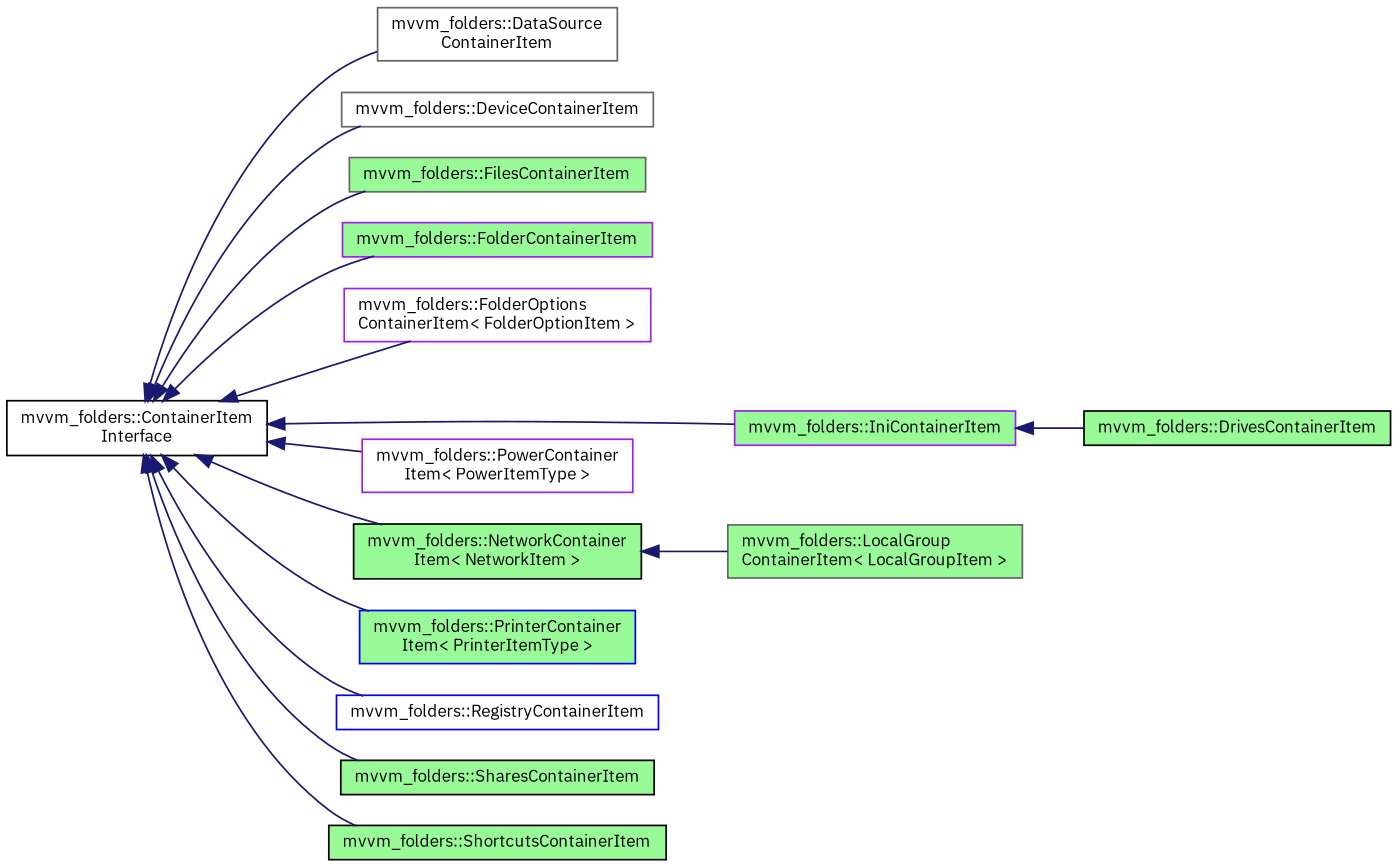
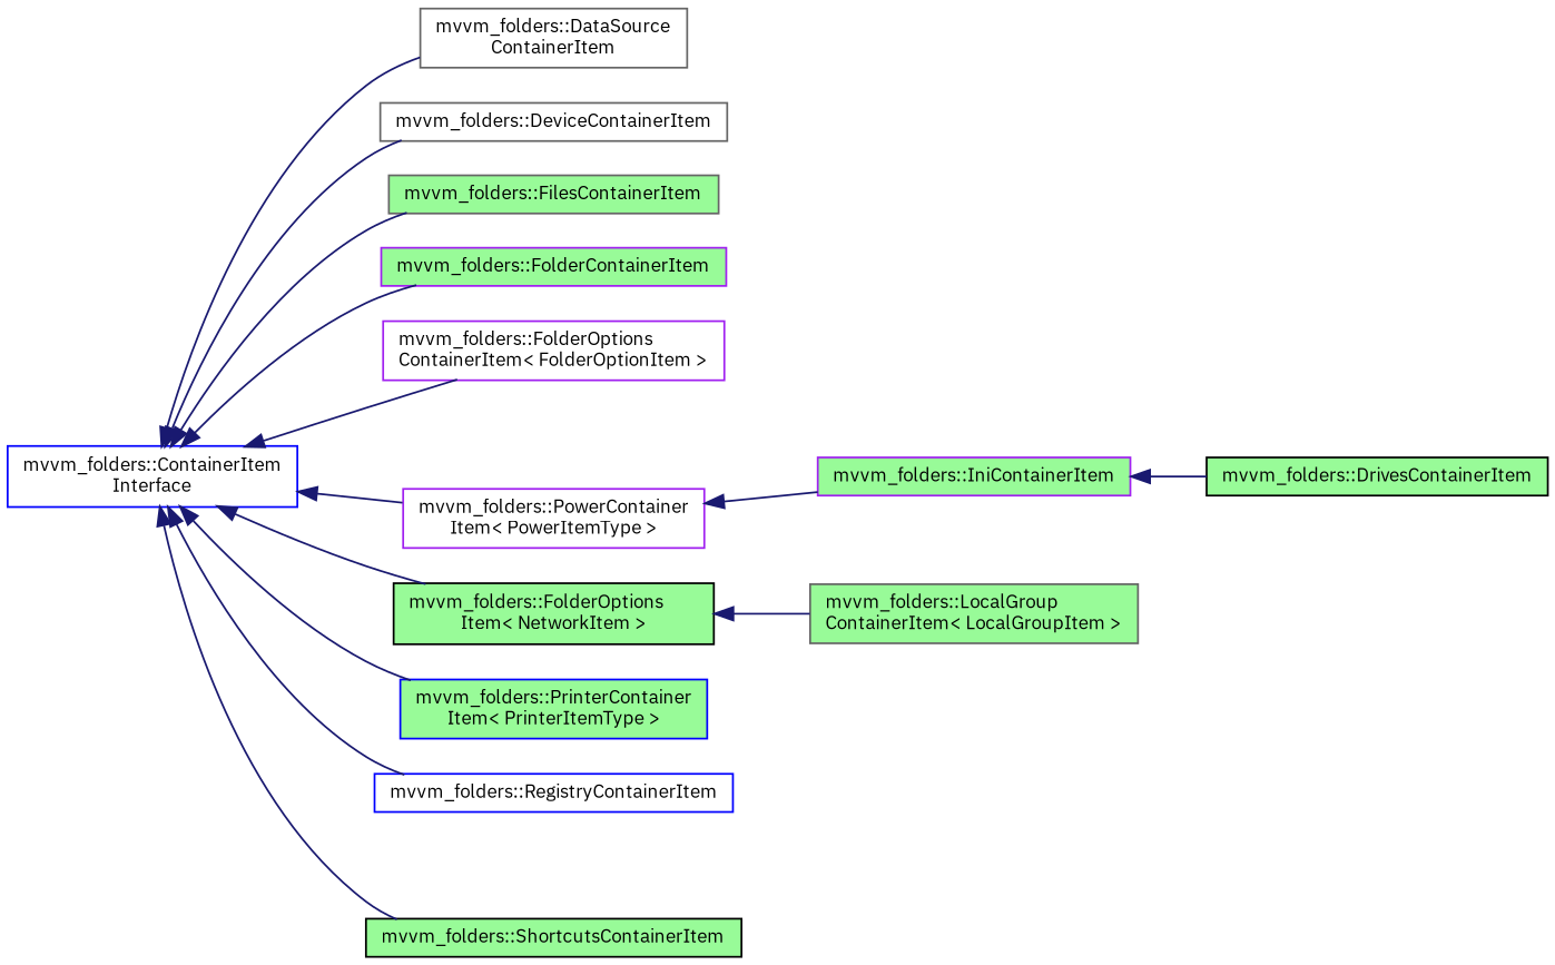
  digraph {
    fontname="IBM Plex Sans"
    rankdir=LR
    node [color=black fillcolor=palegreen fontname="IBM Plex Sans" fontsize=10 shape=record style=filled]
    edge [color=midnightblue dir=back fontname="IBM Plex Sans" fontsize=10 labelfontname=Helvetica labelfontsize=10 style=solid]
-   n1 [fillcolor=white fontcolor=black height=0.2 label="mvvm_folders::ContainerItem\lInterface" width=0.4]
+   n1 [color=blue fillcolor=white fontcolor=black height=0.2 label="mvvm_folders::ContainerItem\lInterface" width=0.4]
    n2 [color=gray40 fillcolor=white height=0.2 label="mvvm_folders::DataSource\lContainerItem" width=0.4]
    n3 [color=gray40 fillcolor=white height=0.2 label="mvvm_folders::DeviceContainerItem" width=0.4]
    n4 [color=gray40 height=0.2 label="mvvm_folders::FilesContainerItem" width=0.4]
    n5 [color=purple height=0.2 label="mvvm_folders::FolderContainerItem" width=0.4]
    n6 [color=purple fillcolor=white height=0.2 label="mvvm_folders::FolderOptions\lContainerItem\< FolderOptionItem \>" width=0.4]
    n7 [color=purple height=0.2 label="mvvm_folders::IniContainerItem" width=0.4]
-   n8 [height=0.2 label="mvvm_folders::NetworkContainer\lItem\< NetworkItem \>" width=0.4]
+   n8 [height=0.2 label="mvvm_folders::FolderOptions\lItem\< NetworkItem \>" width=0.4]
    n9 [color=purple fillcolor=white height=0.2 label="mvvm_folders::PowerContainer\lItem\< PowerItemType \>" width=0.4]
    n10 [color=blue height=0.2 label="mvvm_folders::PrinterContainer\lItem\< PrinterItemType \>" width=0.4]
    n11 [color=blue fillcolor=white height=0.2 label="mvvm_folders::RegistryContainerItem" width=0.4]
-   n12 [height=0.2 label="mvvm_folders::SharesContainerItem" width=0.4]
    n13 [height=0.2 label="mvvm_folders::ShortcutsContainerItem" width=0.4]
    n14 [height=0.2 label="mvvm_folders::DrivesContainerItem" width=0.4]
    n15 [color=gray40 height=0.2 label="mvvm_folders::LocalGroup\lContainerItem\< LocalGroupItem \>" width=0.4]
    n1 -> n2
    n1 -> n3
    n1 -> n4
    n1 -> n5
    n1 -> n6
-   n1 -> n7
+   n9 -> n7
    n1 -> n8
    n1 -> n9
    n1 -> n10
    n1 -> n11
-   n1 -> n12
    n1 -> n13
    n7 -> n14
    n8 -> n15
  }
